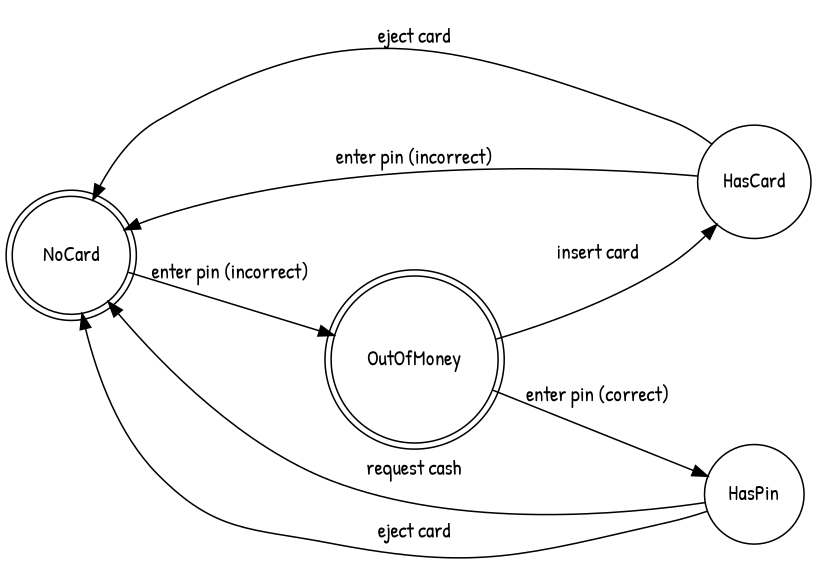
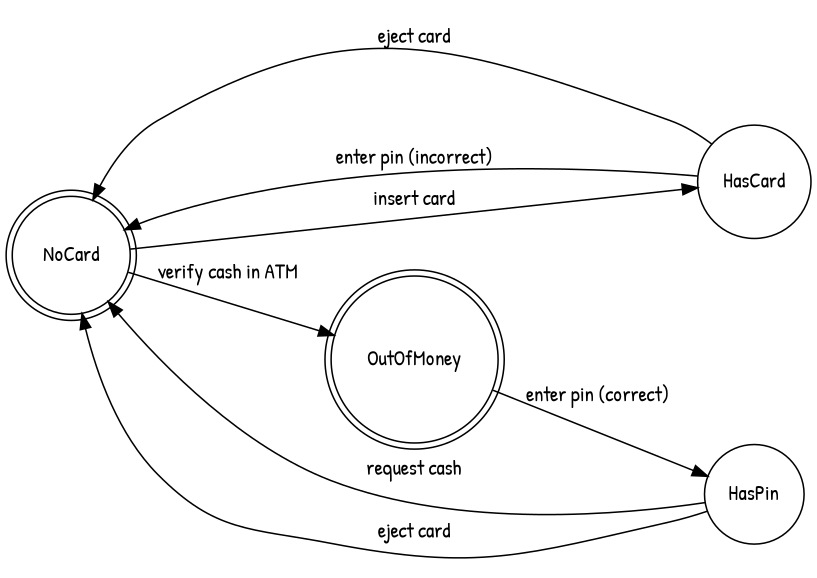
  digraph {
    fontname="Patrick Hand"
    rankdir=LR
    node [fontname="Patrick Hand" shape=doublecircle]
    edge [fontname="Patrick Hand"]
    NoCard
    OutOfMoney
    HasCard [shape=circle]
    HasPin [shape=circle]
-   NoCard -> OutOfMoney [label="enter pin (incorrect)"]
-   OutOfMoney -> HasCard [label="insert card"]
+   NoCard -> OutOfMoney [label="verify cash in ATM "]
+   NoCard -> HasCard [label="insert card"]
    OutOfMoney -> HasPin [label="enter pin (correct)"]
    HasCard -> NoCard [label="eject card"]
    HasCard -> NoCard [label="enter pin (incorrect)"]
    HasPin -> NoCard [label="request cash"]
    HasPin -> NoCard [label="eject card"]
  }
